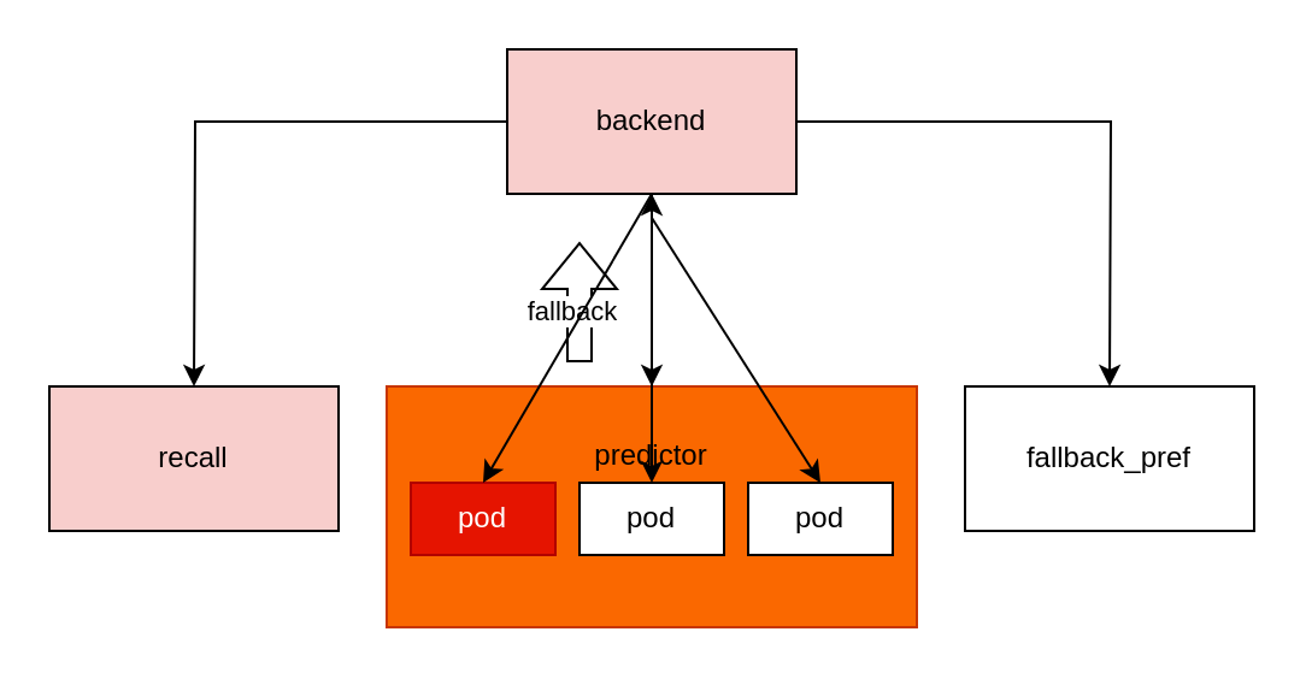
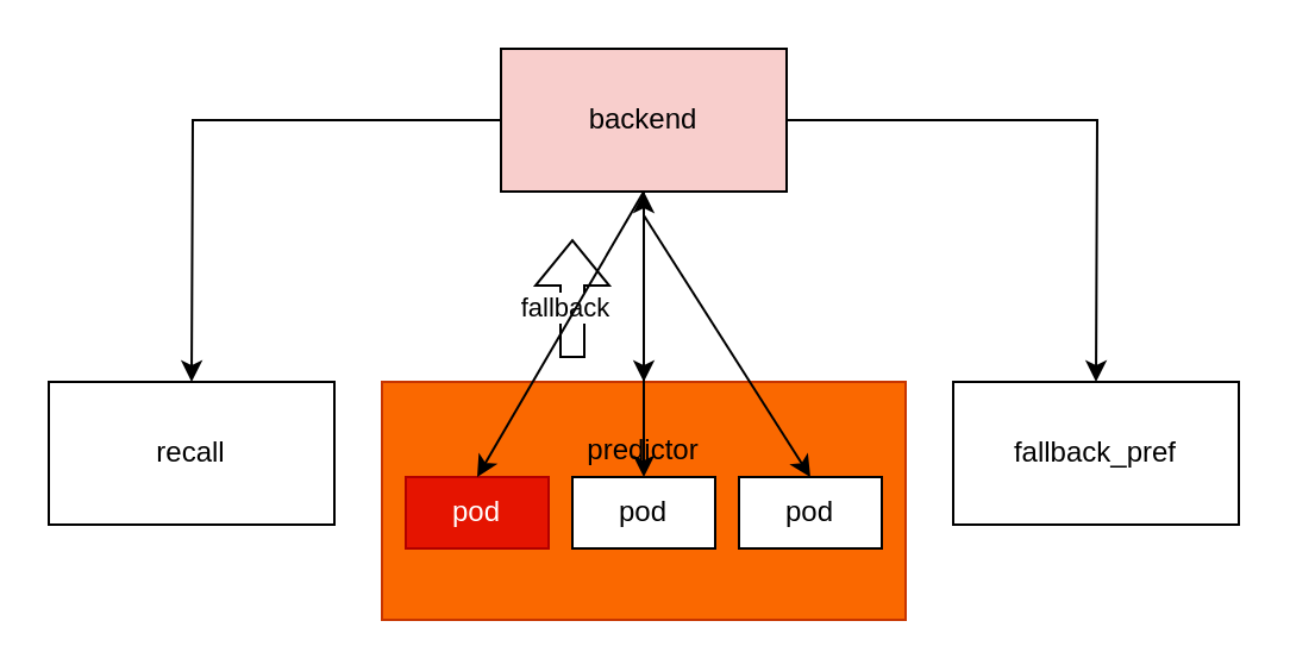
  <mxCell id="0" />
  <mxCell id="1" parent="0" />
  <mxCell id="2" style="edgeStyle=orthogonalEdgeStyle;rounded=0;orthogonalLoop=1;jettySize=auto;html=1;" edge="1" parent="1" source="5"><mxGeometry relative="1" as="geometry"><mxPoint x="80" y="160" as="targetPoint" /></mxGeometry></mxCell>
  <mxCell id="3" style="edgeStyle=orthogonalEdgeStyle;rounded=0;orthogonalLoop=1;jettySize=auto;html=1;entryX=0.5;entryY=0;entryDx=0;entryDy=0;" edge="1" parent="1" source="5"><mxGeometry relative="1" as="geometry"><mxPoint x="270" y="160" as="targetPoint" /></mxGeometry></mxCell>
  <mxCell id="4" style="edgeStyle=orthogonalEdgeStyle;rounded=0;orthogonalLoop=1;jettySize=auto;html=1;" edge="1" parent="1" source="5"><mxGeometry relative="1" as="geometry"><mxPoint x="460" y="160" as="targetPoint" /></mxGeometry></mxCell>
  <mxCell id="5" value="backend" style="rounded=0;whiteSpace=wrap;html=1;fillColor=#f8cecc;" vertex="1" parent="1"><mxGeometry x="210" y="20" width="120" height="60" as="geometry" /></mxCell>
  <mxCell id="6" value="" style="shape=flexArrow;endArrow=classic;html=1;rounded=0;" edge="1" parent="1"><mxGeometry width="50" height="50" relative="1" as="geometry"><mxPoint x="240" y="150" as="sourcePoint" /><mxPoint x="240" y="100" as="targetPoint" /></mxGeometry></mxCell>
  <mxCell id="7" value="fallback" style="edgeLabel;html=1;align=center;verticalAlign=middle;resizable=0;points=[];" vertex="1" connectable="0" parent="6"><mxGeometry x="-0.12" y="4" relative="1" as="geometry"><mxPoint as="offset" /></mxGeometry></mxCell>
  <mxCell id="8" value="" style="edgeStyle=orthogonalEdgeStyle;rounded=0;orthogonalLoop=1;jettySize=auto;html=1;" edge="1" parent="1" source="9" target="5"><mxGeometry relative="1" as="geometry" /></mxCell>
  <mxCell id="9" value="predictor&lt;br&gt;&lt;br&gt;&lt;br&gt;&lt;br&gt;" style="rounded=0;whiteSpace=wrap;html=1;fillColor=#fa6800;fontColor=#000000;strokeColor=#C73500;" vertex="1" parent="1"><mxGeometry x="160" y="160" width="220" height="100" as="geometry" /></mxCell>
  <mxCell id="10" value="pod" style="rounded=0;whiteSpace=wrap;html=1;fillColor=#e51400;fontColor=#ffffff;strokeColor=#B20000;" vertex="1" parent="1"><mxGeometry x="170" y="200" width="60" height="30" as="geometry" /></mxCell>
  <mxCell id="11" value="pod" style="rounded=0;whiteSpace=wrap;html=1;" vertex="1" parent="1"><mxGeometry x="240" y="200" width="60" height="30" as="geometry" /></mxCell>
  <mxCell id="12" value="pod" style="rounded=0;whiteSpace=wrap;html=1;" vertex="1" parent="1"><mxGeometry x="310" y="200" width="60" height="30" as="geometry" /></mxCell>
  <mxCell id="13" value="" style="endArrow=classic;html=1;rounded=0;exitX=0.5;exitY=1;exitDx=0;exitDy=0;entryX=0.5;entryY=0;entryDx=0;entryDy=0;" edge="1" parent="1" source="5" target="10"><mxGeometry width="50" height="50" relative="1" as="geometry"><mxPoint x="40" y="270" as="sourcePoint" /><mxPoint x="90" y="220" as="targetPoint" /></mxGeometry></mxCell>
  <mxCell id="14" value="" style="endArrow=classic;html=1;rounded=0;entryX=0.5;entryY=0;entryDx=0;entryDy=0;" edge="1" parent="1" target="11"><mxGeometry width="50" height="50" relative="1" as="geometry"><mxPoint x="270" y="90" as="sourcePoint" /><mxPoint x="210" y="210" as="targetPoint" /></mxGeometry></mxCell>
  <mxCell id="15" value="" style="endArrow=classic;html=1;rounded=0;" edge="1" parent="1"><mxGeometry width="50" height="50" relative="1" as="geometry"><mxPoint x="270" y="90" as="sourcePoint" /><mxPoint x="340" y="200" as="targetPoint" /></mxGeometry></mxCell>
- <mxCell id="16" value="recall" style="rounded=0;whiteSpace=wrap;html=1;fillColor=#f8cecc;" vertex="1" parent="1"><mxGeometry x="20" y="160" width="120" height="60" as="geometry" /></mxCell>
+ <mxCell id="16" value="recall" style="rounded=0;whiteSpace=wrap;html=1;" vertex="1" parent="1"><mxGeometry x="20" y="160" width="120" height="60" as="geometry" /></mxCell>
  <mxCell id="17" value="fallback_pref" style="rounded=0;whiteSpace=wrap;html=1;" vertex="1" parent="1"><mxGeometry x="400" y="160" width="120" height="60" as="geometry" /></mxCell>
